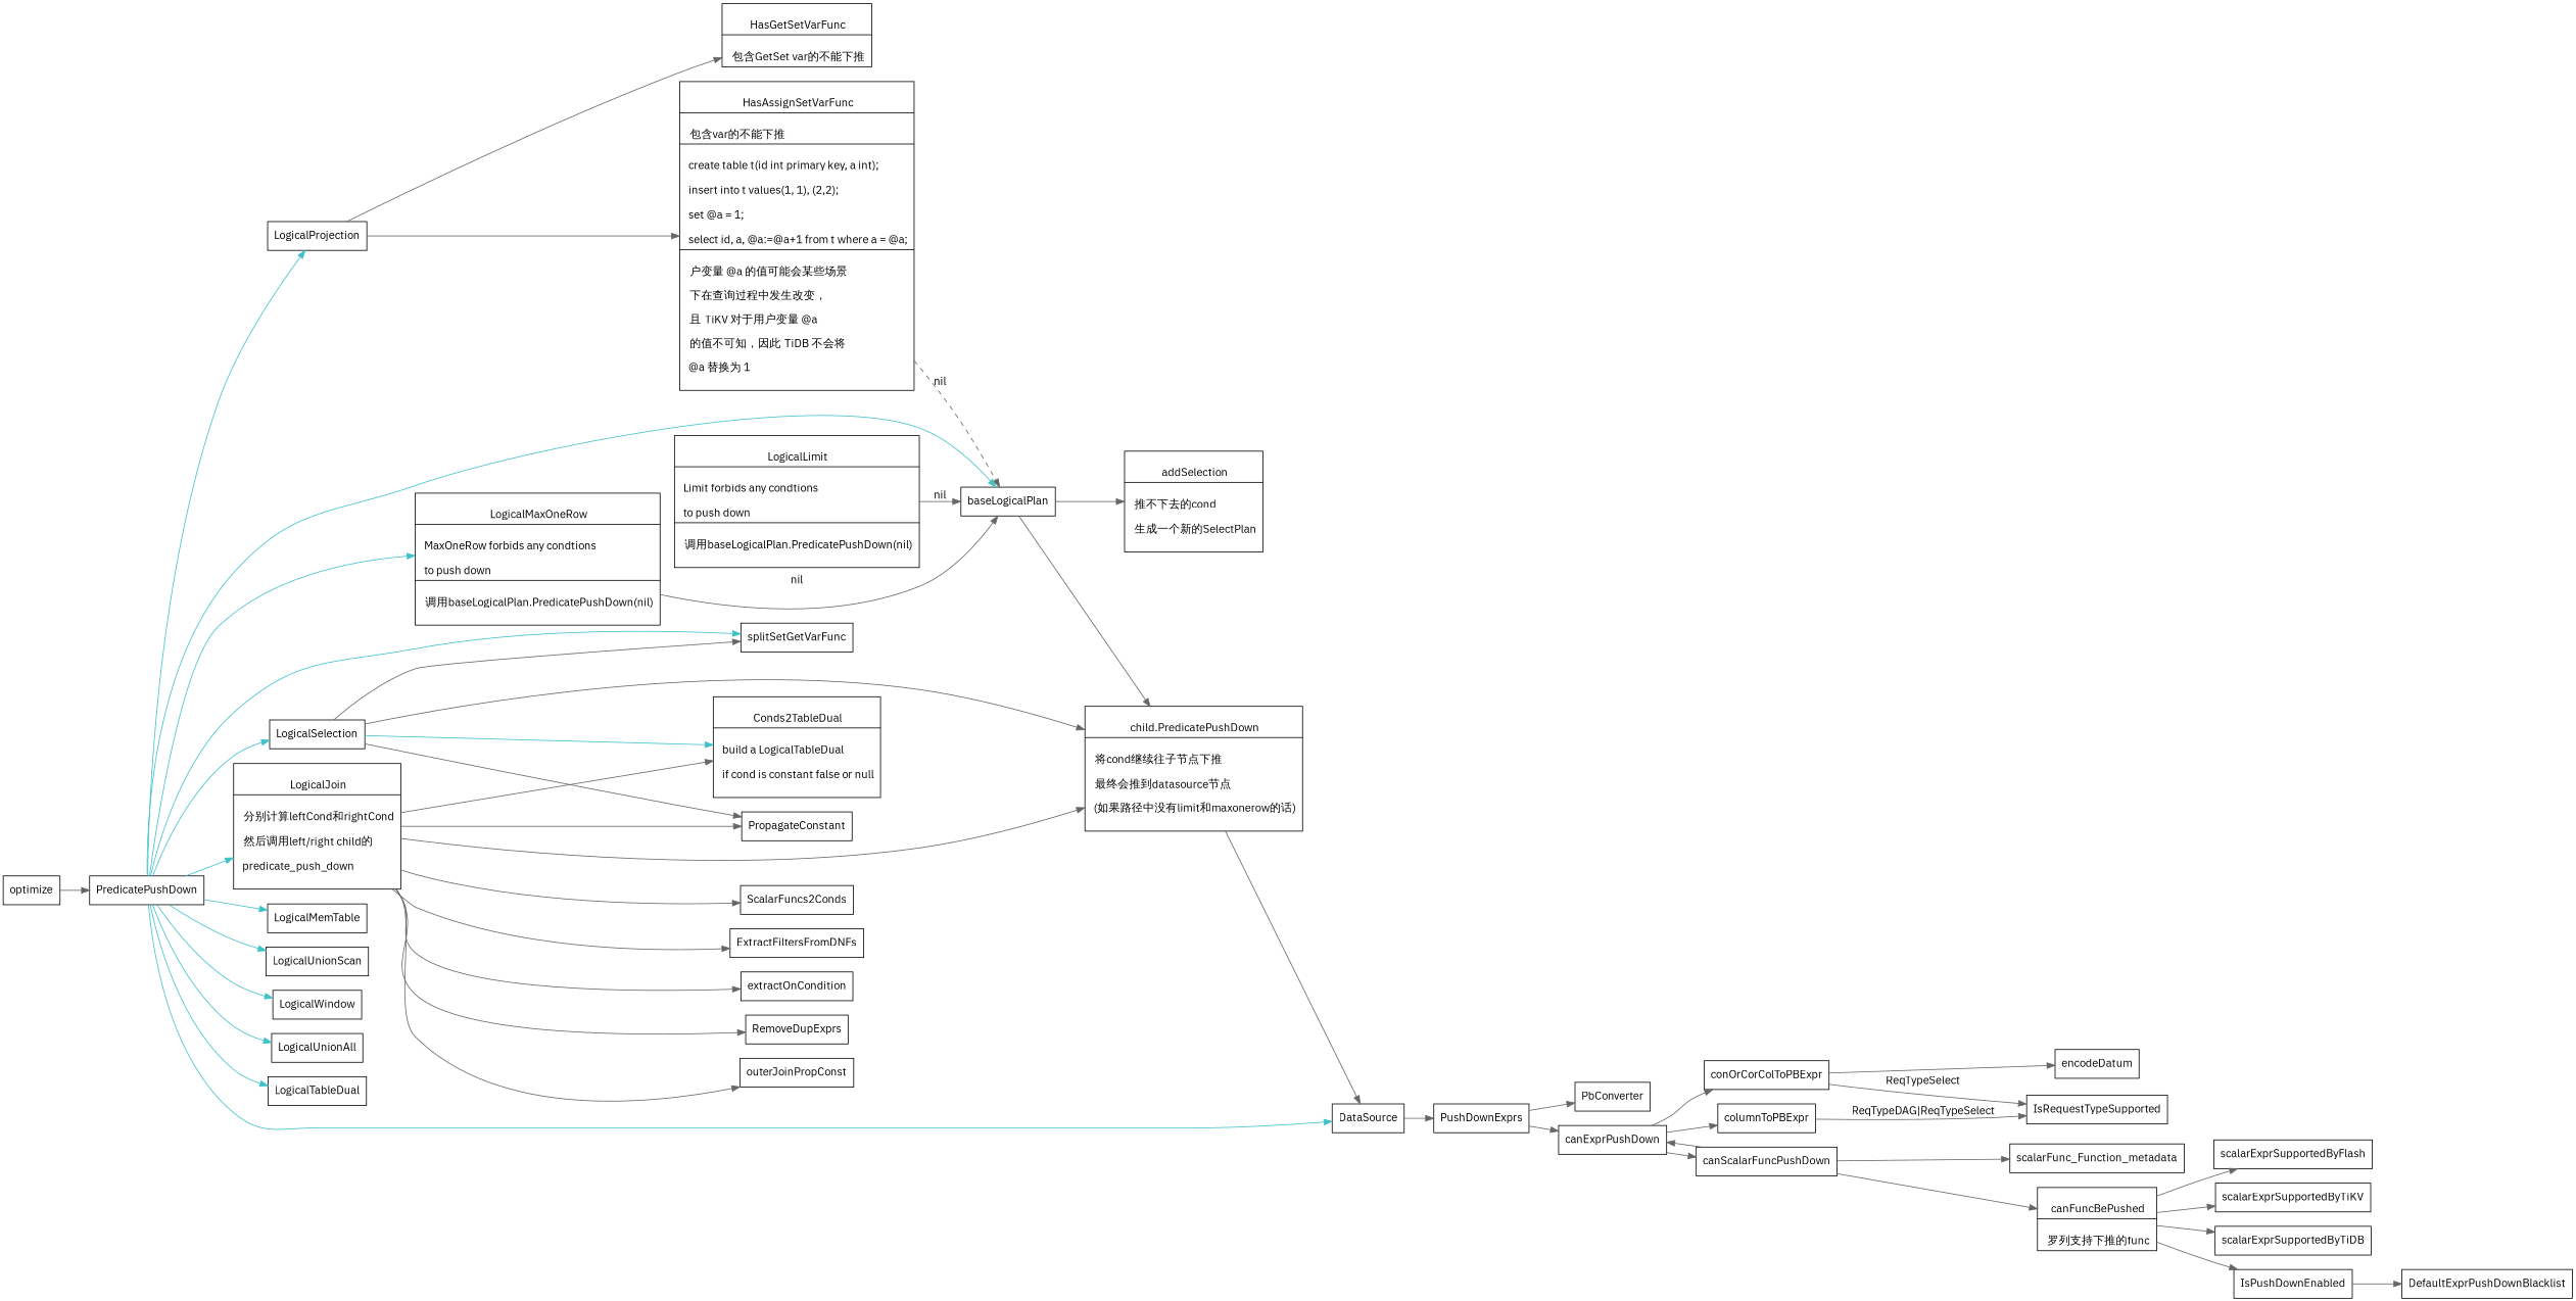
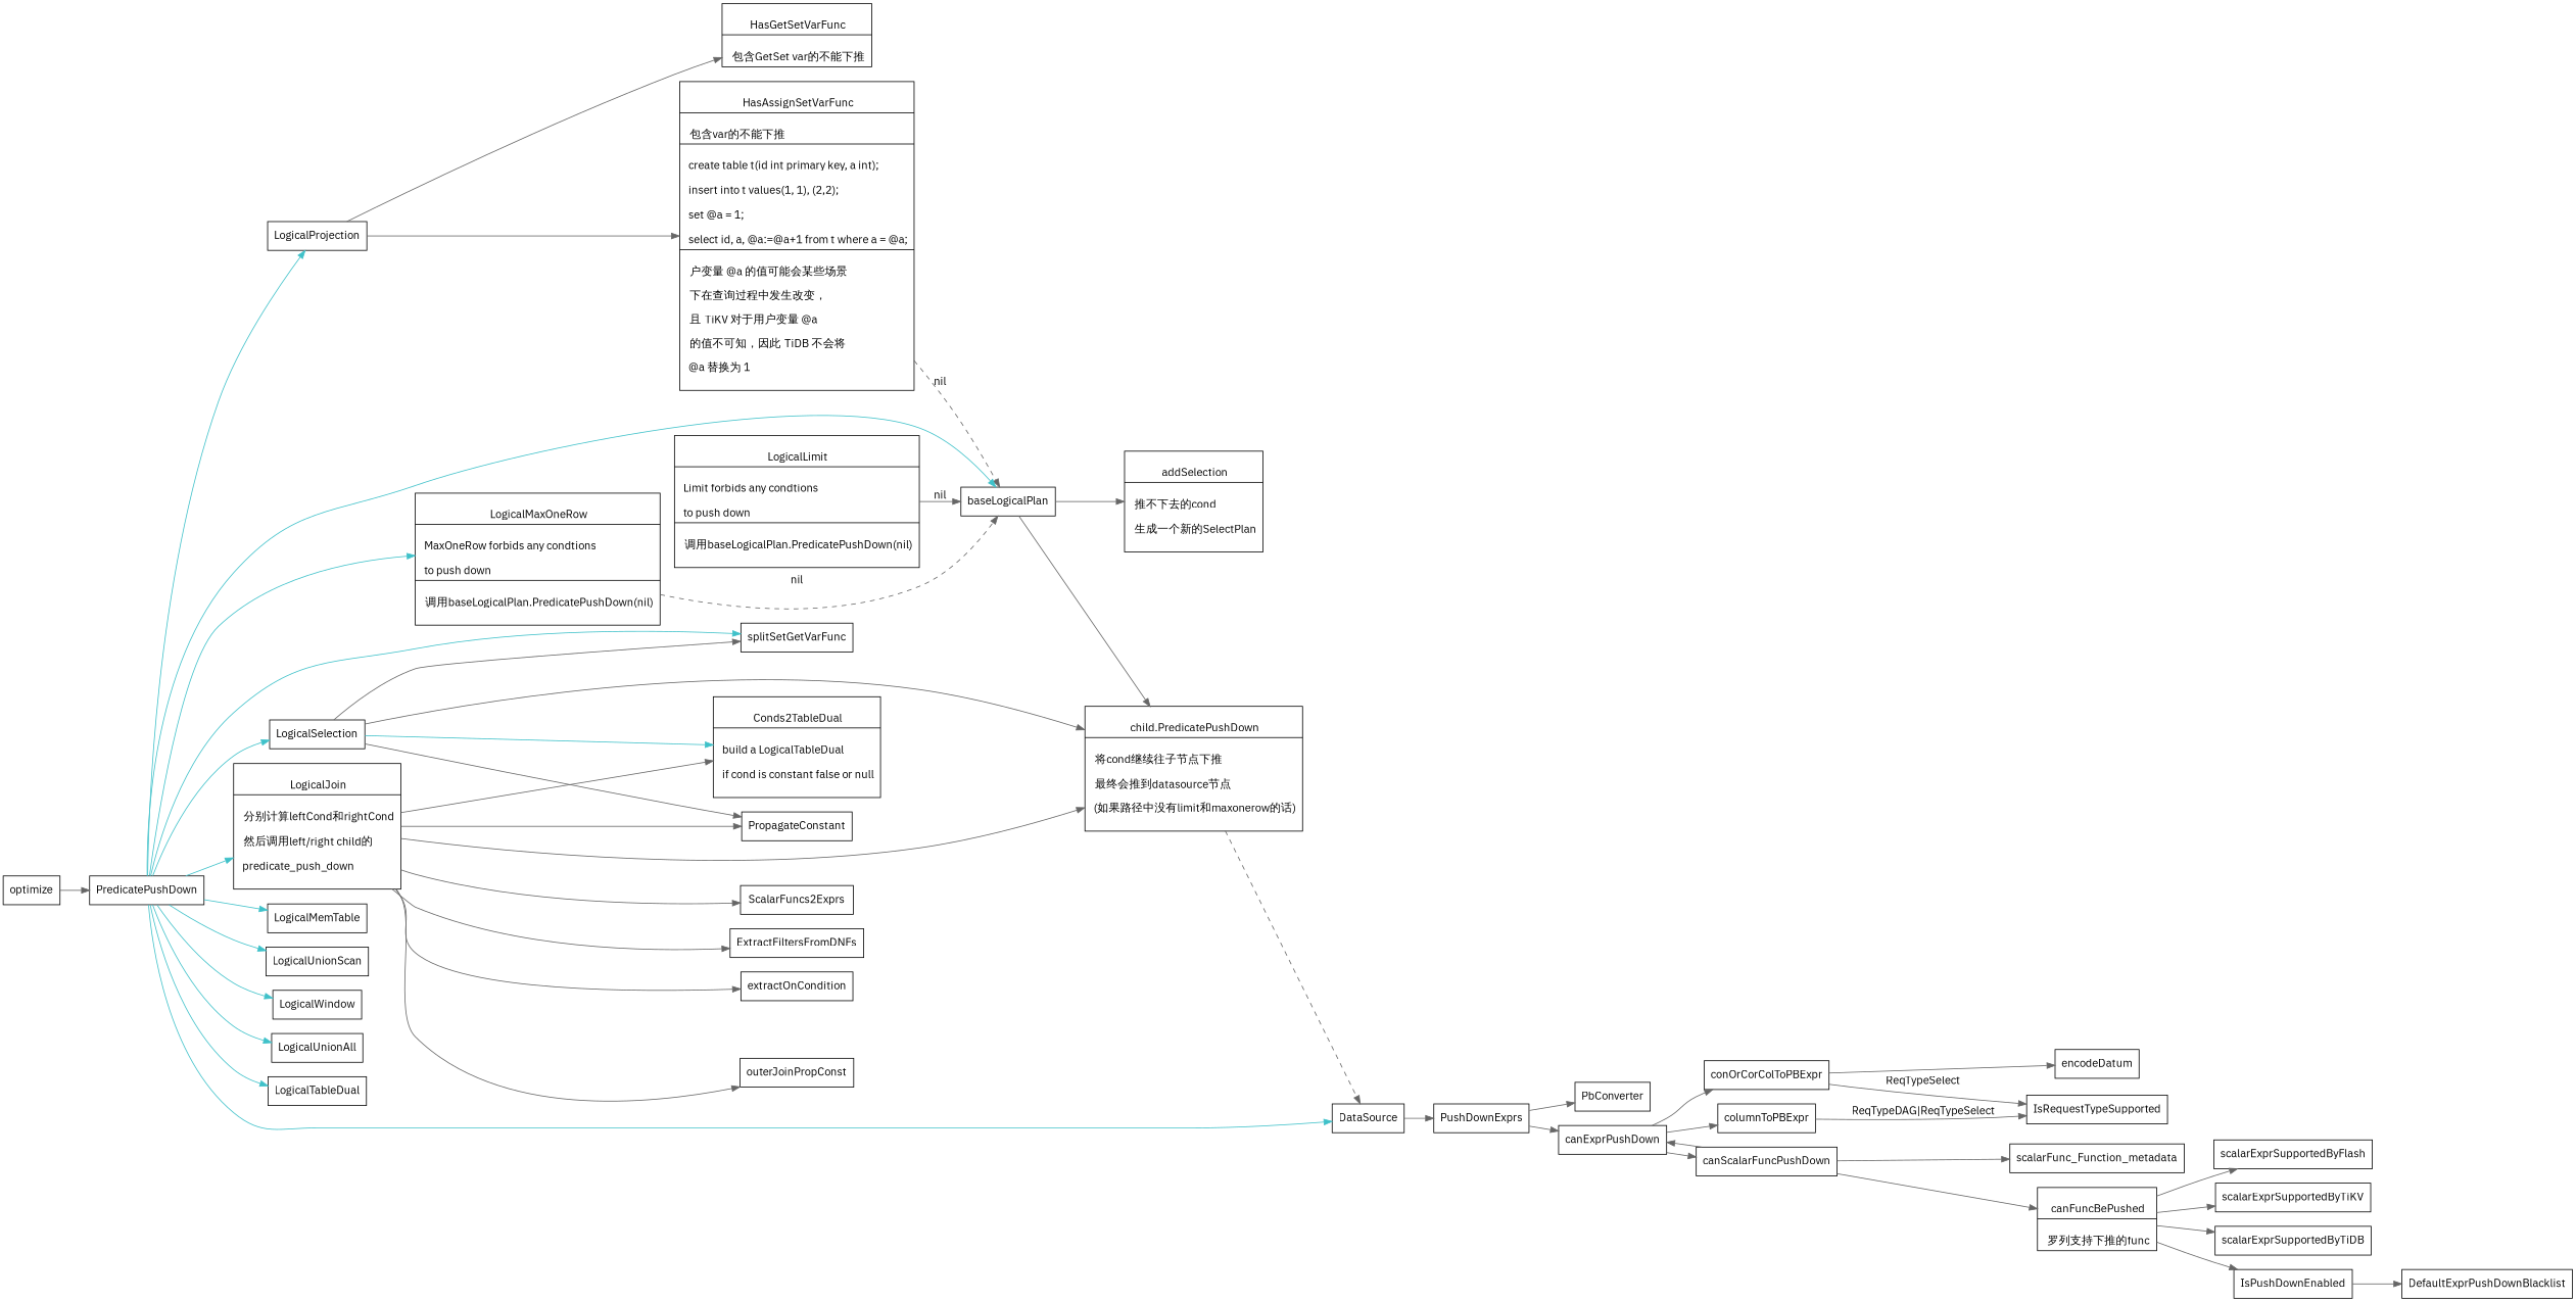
  digraph {
    fontname="IBM Plex Sans"
    newrank=true
    rankdir=LR
    node [fontname="IBM Plex Sans" shape=box]
    edge [color=gray40 fontname="IBM Plex Sans"]
    n1 [label="{{\n      Conds2TableDual|\n      build a LogicalTableDual\l\n      if cond is constant false or null\l\n    }}" shape=record]
    n2 [label="{{\n      canFuncBePushed|\n      罗列支持下推的func\n    }}" shape=record]
    scalarExprSupportedByFlash
    scalarExprSupportedByTiKV
    scalarExprSupportedByTiDB
    IsPushDownEnabled
    DefaultExprPushDownBlacklist
    n8 [label="{{\n      LogicalJoin|\n      分别计算leftCond和rightCond\l\n      然后调用left/right child的\l\n      predicate_push_down \l\n    }}" shape=record]
    n9 [label="{{\n      child.PredicatePushDown|\n      将cond继续往子节点下推\l\n      最终会推到datasource节点\l \n      (如果路径中没有limit和maxonerow的话)\l\n    }}" shape=record]
    PropagateConstant
    outerJoinPropConst
    ExtractFiltersFromDNFs
-   ScalarFuncs2Exprs [label=ScalarFuncs2Conds]
+   ScalarFuncs2Exprs
    extractOnCondition
-   RemoveDupExprs
    DataSource
    n17 [label="{{\n      LogicalLimit|\n      Limit forbids any condtions\l\n      to push down\l|\n      调用baseLogicalPlan.PredicatePushDown(nil)\l\n    }}" shape=record]
    baseLogicalPlan
    n19 [label="{{\n      addSelection|\n      推不下去的cond\l\n      生成一个新的SelectPlan\l\n    }}" shape=record]
    n20 [label="{{\n      LogicalMaxOneRow|\n      MaxOneRow forbids any condtions\l\n      to push down\l|\n      调用baseLogicalPlan.PredicatePushDown(nil)\l\n    }}" shape=record]
    PushDownExprs
    n22 [label="{{\n      HasGetSetVarFunc|\n      包含GetSet var的不能下推\n    }}" shape=record]
    n23 [label="{{\n      HasAssignSetVarFunc|\n      包含var的不能下推\l|\n      create table t(id int primary key, a int);\l\n        insert into t values(1, 1), (2,2);\l\n        set @a = 1;\l\n        select id, a, @a:=@a+1 from t where a = @a;\l|\n        户变量 @a 的值可能会某些场景\l \n        下在查询过程中发生改变，\l \n        且 TiKV 对于用户变量 @a \l \n        的值不可知，因此 TiDB 不会将\l \n        @a 替换为 1\l\n    }}" shape=record]
    optimize
    PredicatePushDown
    LogicalMemTable
    LogicalProjection
    LogicalUnionScan
    LogicalWindow
    LogicalUnionAll
    LogicalTableDual
    LogicalSelection
    splitSetGetVarFunc
    PbConverter
    canExprPushDown
    conOrCorColToPBExpr
    columnToPBExpr
    canScalarFuncPushDown
    IsRequestTypeSupported
    encodeDatum
    scalarFunc_Function_metadata
    n2 -> scalarExprSupportedByFlash
    n2 -> scalarExprSupportedByTiKV
    n2 -> scalarExprSupportedByTiDB
    n2 -> IsPushDownEnabled
    IsPushDownEnabled -> DefaultExprPushDownBlacklist
    n8 -> n1
    n8 -> n9
    n8 -> PropagateConstant
    n8 -> outerJoinPropConst
    n8 -> ExtractFiltersFromDNFs
    n8 -> ScalarFuncs2Exprs
    n8 -> extractOnCondition
-   n8 -> RemoveDupExprs
-   n9 -> DataSource [style=solid]
+   n9 -> DataSource [style=dashed]
    DataSource -> PushDownExprs
    n17 -> baseLogicalPlan [label=nil]
    baseLogicalPlan -> n9
    baseLogicalPlan -> n19
-   n20 -> baseLogicalPlan [label=nil]
+   n20 -> baseLogicalPlan [label=nil style=dashed]
    PushDownExprs -> PbConverter
    PushDownExprs -> canExprPushDown
    n23 -> baseLogicalPlan [label=nil style=dashed]
    optimize -> PredicatePushDown
    PredicatePushDown -> n8 [color="#3fc1c9"]
    PredicatePushDown -> DataSource [color="#3fc1c9"]
    PredicatePushDown -> baseLogicalPlan [color="#3fc1c9"]
    PredicatePushDown -> n20 [color="#3fc1c9"]
    PredicatePushDown -> LogicalMemTable [color="#3fc1c9"]
    PredicatePushDown -> LogicalProjection [color="#3fc1c9"]
    PredicatePushDown -> LogicalUnionScan [color="#3fc1c9"]
    PredicatePushDown -> LogicalWindow [color="#3fc1c9"]
    PredicatePushDown -> LogicalUnionAll [color="#3fc1c9"]
    PredicatePushDown -> LogicalTableDual [color="#3fc1c9"]
    PredicatePushDown -> LogicalSelection [color="#3fc1c9"]
    PredicatePushDown -> splitSetGetVarFunc [color="#3fc1c9"]
    LogicalProjection -> n22
    LogicalProjection -> n23
    LogicalSelection -> n1 [color="#3fc1c9"]
    LogicalSelection -> n9
    LogicalSelection -> PropagateConstant
    LogicalSelection -> splitSetGetVarFunc
    canExprPushDown -> conOrCorColToPBExpr
    canExprPushDown -> columnToPBExpr
    canExprPushDown -> canScalarFuncPushDown
    conOrCorColToPBExpr -> IsRequestTypeSupported [label=ReqTypeSelect]
    conOrCorColToPBExpr -> encodeDatum
    columnToPBExpr -> IsRequestTypeSupported [label="ReqTypeDAG|ReqTypeSelect"]
    canScalarFuncPushDown -> n2
    canScalarFuncPushDown -> canExprPushDown
    canScalarFuncPushDown -> scalarFunc_Function_metadata
  }
